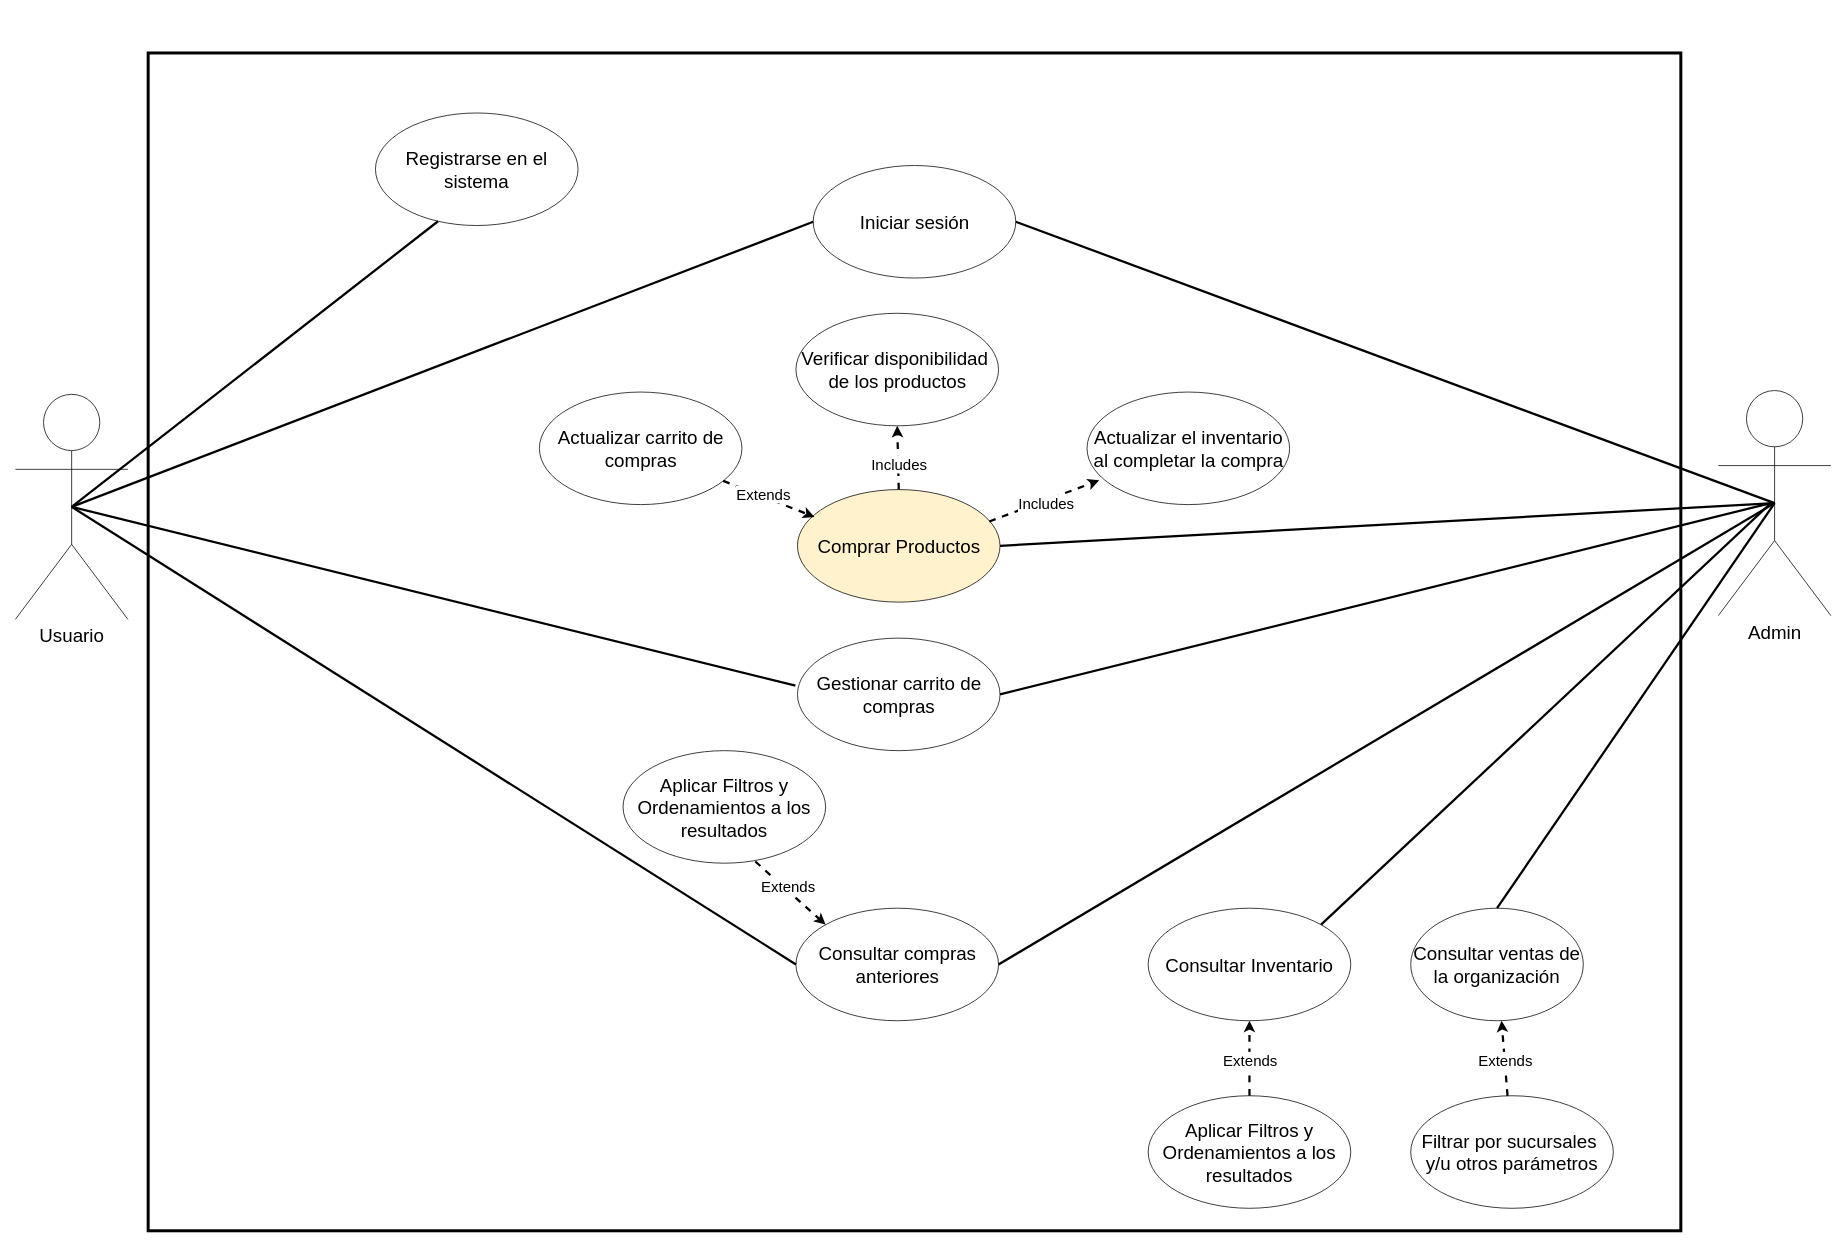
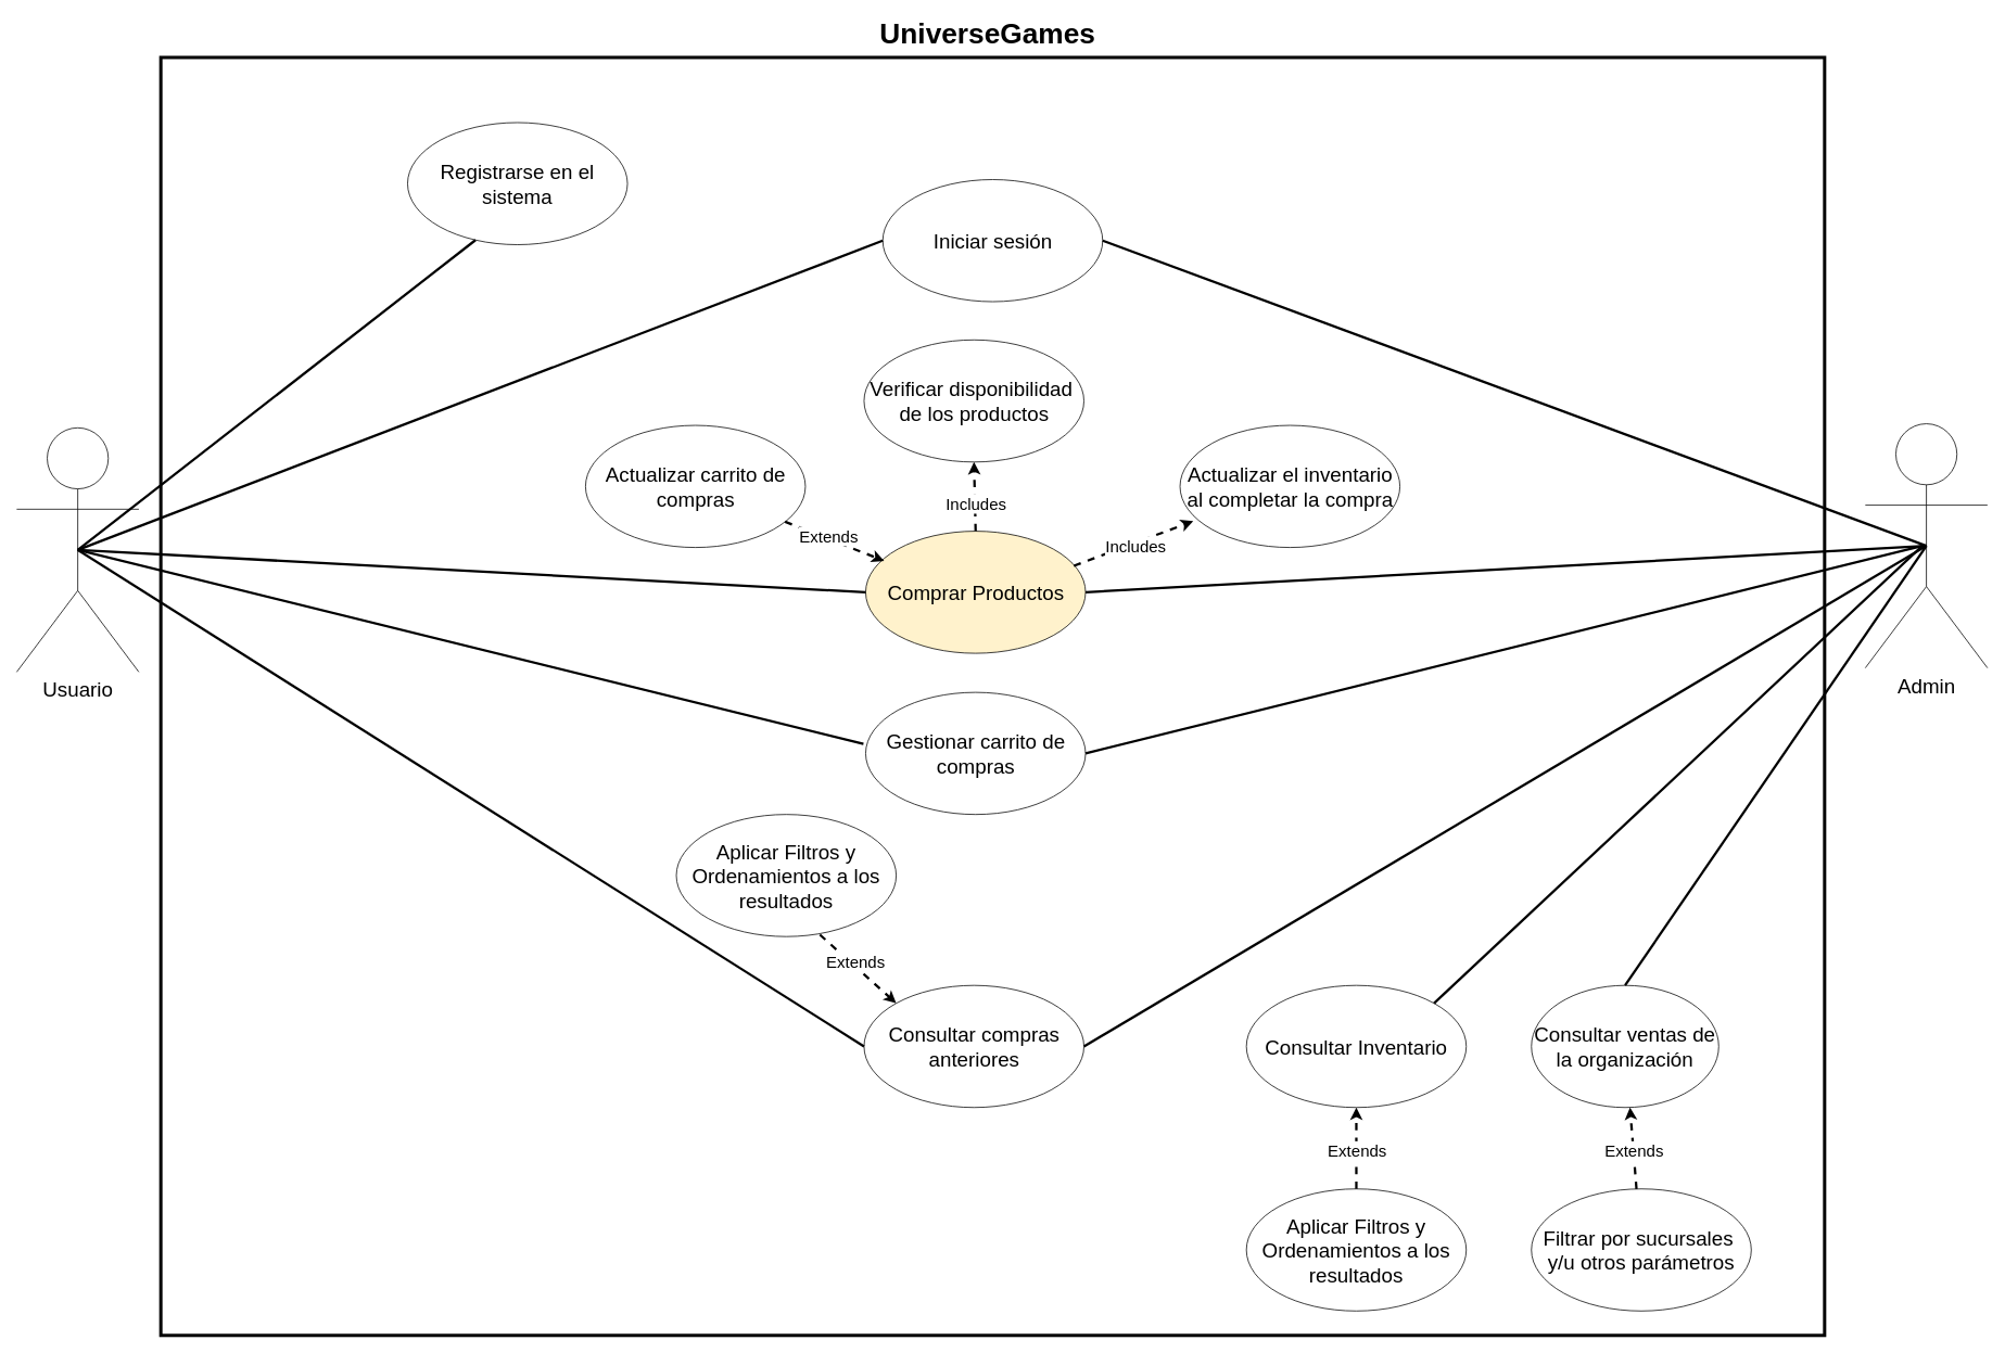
  <mxCell id="0" style=";html=1;" />
  <mxCell id="1" style=";html=1;" parent="0" />
+ <mxCell id="2" value="&lt;font style=&quot;font-size: 35px;&quot;&gt;UniverseGames&lt;/font&gt;" style="text;strokeColor=none;fillColor=none;html=1;fontSize=24;fontStyle=1;verticalAlign=middle;align=center;" vertex="1" parent="1"><mxGeometry x="190" y="20" width="2043" height="40" as="geometry" /></mxCell>
  <mxCell id="3" value="" style="rounded=0;whiteSpace=wrap;html=1;strokeWidth=4;" vertex="1" parent="1"><mxGeometry x="197" y="70" width="2043" height="1570" as="geometry" /></mxCell>
  <mxCell id="4" value="&lt;font style=&quot;font-size: 25px;&quot;&gt;Usuario&lt;/font&gt;" style="shape=umlActor;verticalLabelPosition=bottom;verticalAlign=top;html=1;outlineConnect=0;" vertex="1" parent="1"><mxGeometry x="20" y="525" width="150" height="300" as="geometry" /></mxCell>
  <mxCell id="5" value="&lt;font style=&quot;font-size: 25px;&quot;&gt;Admin&lt;/font&gt;" style="shape=umlActor;verticalLabelPosition=bottom;verticalAlign=top;html=1;outlineConnect=0;" vertex="1" parent="1"><mxGeometry x="2290" y="520" width="150" height="300" as="geometry" /></mxCell>
  <mxCell id="6" value="&lt;font style=&quot;font-size: 25px;&quot;&gt;Comprar Productos&lt;/font&gt;" style="ellipse;whiteSpace=wrap;html=1;fillColor=#fff2cc;" vertex="1" parent="1"><mxGeometry x="1062.5" y="652" width="270" height="150" as="geometry" /></mxCell>
  <mxCell id="7" value="&lt;font style=&quot;font-size: 25px;&quot;&gt;Actualizar carrito de compras&lt;/font&gt;" style="ellipse;whiteSpace=wrap;html=1;" vertex="1" parent="1"><mxGeometry x="718.5" y="522" width="270" height="150" as="geometry" /></mxCell>
  <mxCell id="8" value="&lt;font style=&quot;font-size: 25px;&quot;&gt;Actualizar el inventario al completar la compra&lt;/font&gt;" style="ellipse;whiteSpace=wrap;html=1;" vertex="1" parent="1"><mxGeometry x="1448.5" y="522" width="270" height="150" as="geometry" /></mxCell>
  <mxCell id="9" value="" style="endArrow=classic;html=1;rounded=0;entryX=0.084;entryY=0.243;entryDx=0;entryDy=0;strokeWidth=3;dashed=1;entryPerimeter=0;" edge="1" parent="1" source="7" target="6"><mxGeometry width="50" height="50" relative="1" as="geometry"><mxPoint x="700" y="510" as="sourcePoint" /><mxPoint x="750" y="460" as="targetPoint" /></mxGeometry></mxCell>
  <mxCell id="10" value="&lt;font style=&quot;font-size: 20px;&quot;&gt;Extends&lt;/font&gt;" style="edgeLabel;html=1;align=center;verticalAlign=middle;resizable=0;points=[];" connectable="0" vertex="1" parent="9"><mxGeometry x="-0.146" y="5" relative="1" as="geometry"><mxPoint x="-1" y="1" as="offset" /></mxGeometry></mxCell>
  <mxCell id="11" value="" style="endArrow=classic;html=1;rounded=0;entryX=0.06;entryY=0.784;entryDx=0;entryDy=0;strokeWidth=3;dashed=1;exitX=0.947;exitY=0.284;exitDx=0;exitDy=0;exitPerimeter=0;entryPerimeter=0;" edge="1" parent="1" source="6" target="8"><mxGeometry width="50" height="50" relative="1" as="geometry"><mxPoint x="549" y="300" as="sourcePoint" /><mxPoint x="640" y="376" as="targetPoint" /></mxGeometry></mxCell>
  <mxCell id="12" value="&lt;font style=&quot;font-size: 20px;&quot;&gt;Includes&lt;/font&gt;" style="edgeLabel;html=1;align=center;verticalAlign=middle;resizable=0;points=[];" connectable="0" vertex="1" parent="11"><mxGeometry x="-0.146" y="5" relative="1" as="geometry"><mxPoint x="14" y="3" as="offset" /></mxGeometry></mxCell>
+ <mxCell id="13" value="" style="endArrow=none;html=1;rounded=0;entryX=0;entryY=0.5;entryDx=0;entryDy=0;strokeWidth=3;exitX=0.5;exitY=0.5;exitDx=0;exitDy=0;exitPerimeter=0;" edge="1" parent="1" source="4" target="6"><mxGeometry width="50" height="50" relative="1" as="geometry"><mxPoint x="490" y="440" as="sourcePoint" /><mxPoint x="540" y="390" as="targetPoint" /></mxGeometry></mxCell>
  <mxCell id="14" value="" style="endArrow=none;html=1;rounded=0;entryX=0.5;entryY=0.5;entryDx=0;entryDy=0;strokeWidth=3;exitX=1;exitY=0.5;exitDx=0;exitDy=0;entryPerimeter=0;" edge="1" parent="1" source="6" target="5"><mxGeometry width="50" height="50" relative="1" as="geometry"><mxPoint x="860" y="414" as="sourcePoint" /><mxPoint x="1395" y="414" as="targetPoint" /></mxGeometry></mxCell>
  <mxCell id="15" value="&lt;font style=&quot;font-size: 25px;&quot;&gt;Iniciar sesión&lt;/font&gt;" style="ellipse;whiteSpace=wrap;html=1;" vertex="1" parent="1"><mxGeometry x="1083.5" y="220" width="270" height="150" as="geometry" /></mxCell>
  <mxCell id="16" value="&lt;font style=&quot;font-size: 25px;&quot;&gt;Registrarse en el sistema&lt;/font&gt;" style="ellipse;whiteSpace=wrap;html=1;" vertex="1" parent="1"><mxGeometry x="500" y="150" width="270" height="150" as="geometry" /></mxCell>
  <mxCell id="17" value="" style="endArrow=none;html=1;rounded=0;entryX=0;entryY=0.5;entryDx=0;entryDy=0;strokeWidth=3;exitX=0.5;exitY=0.5;exitDx=0;exitDy=0;exitPerimeter=0;" edge="1" parent="1" source="4" target="15"><mxGeometry width="50" height="50" relative="1" as="geometry"><mxPoint x="105" y="685" as="sourcePoint" /><mxPoint x="632" y="420" as="targetPoint" /></mxGeometry></mxCell>
  <mxCell id="18" value="" style="endArrow=none;html=1;rounded=0;entryX=0.5;entryY=0.5;entryDx=0;entryDy=0;strokeWidth=3;exitX=1;exitY=0.5;exitDx=0;exitDy=0;entryPerimeter=0;" edge="1" parent="1" source="15" target="5"><mxGeometry width="50" height="50" relative="1" as="geometry"><mxPoint x="105" y="685" as="sourcePoint" /><mxPoint x="632" y="785" as="targetPoint" /></mxGeometry></mxCell>
  <mxCell id="19" value="&lt;font style=&quot;font-size: 25px;&quot;&gt;Consultar compras anteriores&lt;/font&gt;" style="ellipse;whiteSpace=wrap;html=1;" vertex="1" parent="1"><mxGeometry x="1060.5" y="1210" width="270" height="150" as="geometry" /></mxCell>
  <mxCell id="20" value="&lt;font style=&quot;font-size: 25px;&quot;&gt;Verificar disponibilidad&amp;nbsp; de los productos&lt;/font&gt;" style="ellipse;whiteSpace=wrap;html=1;" vertex="1" parent="1"><mxGeometry x="1060.5" y="417" width="270" height="150" as="geometry" /></mxCell>
  <mxCell id="21" value="" style="endArrow=classic;html=1;rounded=0;entryX=0.5;entryY=1;entryDx=0;entryDy=0;strokeWidth=3;dashed=1;exitX=0.5;exitY=0;exitDx=0;exitDy=0;" edge="1" parent="1" source="6" target="20"><mxGeometry width="50" height="50" relative="1" as="geometry"><mxPoint x="863" y="367" as="sourcePoint" /><mxPoint x="1019" y="258" as="targetPoint" /></mxGeometry></mxCell>
  <mxCell id="22" value="&lt;font style=&quot;font-size: 20px;&quot;&gt;Includes&lt;/font&gt;" style="edgeLabel;html=1;align=center;verticalAlign=middle;resizable=0;points=[];" connectable="0" vertex="1" parent="21"><mxGeometry x="-0.146" y="5" relative="1" as="geometry"><mxPoint x="6" y="1" as="offset" /></mxGeometry></mxCell>
  <mxCell id="23" value="&lt;font style=&quot;font-size: 25px;&quot;&gt;Aplicar Filtros y Ordenamientos a los&lt;/font&gt;&lt;div&gt;&lt;font style=&quot;font-size: 25px;&quot;&gt;resultados&lt;/font&gt;&lt;/div&gt;" style="ellipse;whiteSpace=wrap;html=1;" vertex="1" parent="1"><mxGeometry x="830" y="1000" width="270" height="150" as="geometry" /></mxCell>
  <mxCell id="24" value="" style="endArrow=classic;html=1;rounded=0;entryX=0;entryY=0;entryDx=0;entryDy=0;strokeWidth=3;dashed=1;exitX=0.653;exitY=0.985;exitDx=0;exitDy=0;exitPerimeter=0;" edge="1" parent="1" source="23" target="19"><mxGeometry width="50" height="50" relative="1" as="geometry"><mxPoint x="620" y="648" as="sourcePoint" /><mxPoint x="696" y="714" as="targetPoint" /></mxGeometry></mxCell>
  <mxCell id="25" value="&lt;font style=&quot;font-size: 20px;&quot;&gt;Extends&lt;/font&gt;" style="edgeLabel;html=1;align=center;verticalAlign=middle;resizable=0;points=[];" connectable="0" vertex="1" parent="24"><mxGeometry x="-0.146" y="5" relative="1" as="geometry"><mxPoint as="offset" /></mxGeometry></mxCell>
  <mxCell id="26" value="" style="endArrow=none;html=1;rounded=0;strokeWidth=3;exitX=1;exitY=0.5;exitDx=0;exitDy=0;entryX=0.5;entryY=0.5;entryDx=0;entryDy=0;entryPerimeter=0;" edge="1" parent="1" source="19" target="5"><mxGeometry width="50" height="50" relative="1" as="geometry"><mxPoint x="902" y="775" as="sourcePoint" /><mxPoint x="1450" y="680" as="targetPoint" /></mxGeometry></mxCell>
  <mxCell id="27" value="" style="endArrow=none;html=1;rounded=0;strokeWidth=3;exitX=0.5;exitY=0.5;exitDx=0;exitDy=0;exitPerimeter=0;entryX=0;entryY=0.5;entryDx=0;entryDy=0;" edge="1" parent="1" source="4" target="19"><mxGeometry width="50" height="50" relative="1" as="geometry"><mxPoint x="105" y="685" as="sourcePoint" /><mxPoint x="632" y="775" as="targetPoint" /></mxGeometry></mxCell>
  <mxCell id="28" value="" style="endArrow=none;html=1;rounded=0;strokeWidth=3;exitX=0.5;exitY=0.5;exitDx=0;exitDy=0;exitPerimeter=0;entryX=0.309;entryY=0.962;entryDx=0;entryDy=0;entryPerimeter=0;" edge="1" parent="1" source="4" target="16"><mxGeometry width="50" height="50" relative="1" as="geometry"><mxPoint x="105" y="685" as="sourcePoint" /><mxPoint x="642" y="305" as="targetPoint" /></mxGeometry></mxCell>
  <mxCell id="29" value="&lt;font style=&quot;font-size: 25px;&quot;&gt;Consultar ventas de la organización&lt;/font&gt;" style="ellipse;whiteSpace=wrap;html=1;" vertex="1" parent="1"><mxGeometry x="1880" y="1210" width="230" height="150" as="geometry" /></mxCell>
  <mxCell id="30" style="edgeStyle=orthogonalEdgeStyle;rounded=0;orthogonalLoop=1;jettySize=auto;html=1;exitX=0.5;exitY=1;exitDx=0;exitDy=0;" edge="1" parent="1" source="3" target="3"><mxGeometry relative="1" as="geometry" /></mxCell>
  <mxCell id="31" value="&lt;font style=&quot;font-size: 25px;&quot;&gt;Consultar Inventario&lt;/font&gt;" style="ellipse;whiteSpace=wrap;html=1;" vertex="1" parent="1"><mxGeometry x="1530" y="1210" width="270" height="150" as="geometry" /></mxCell>
  <mxCell id="32" value="&lt;font style=&quot;font-size: 25px;&quot;&gt;Filtrar por sucursales&amp;nbsp;&lt;/font&gt;&lt;div&gt;&lt;font style=&quot;font-size: 25px;&quot;&gt;y/u otros parámetros&lt;/font&gt;&lt;/div&gt;" style="ellipse;whiteSpace=wrap;html=1;" vertex="1" parent="1"><mxGeometry x="1880" y="1460" width="270" height="150" as="geometry" /></mxCell>
  <mxCell id="33" value="" style="endArrow=none;html=1;rounded=0;strokeWidth=3;exitX=1;exitY=0;exitDx=0;exitDy=0;" edge="1" parent="1" source="31"><mxGeometry width="50" height="50" relative="1" as="geometry"><mxPoint x="1340" y="1085" as="sourcePoint" /><mxPoint x="2360" y="670" as="targetPoint" /></mxGeometry></mxCell>
  <mxCell id="34" value="" style="endArrow=none;html=1;rounded=0;strokeWidth=3;exitX=0.5;exitY=0;exitDx=0;exitDy=0;entryX=0.5;entryY=0.5;entryDx=0;entryDy=0;entryPerimeter=0;" edge="1" parent="1" source="29" target="5"><mxGeometry width="50" height="50" relative="1" as="geometry"><mxPoint x="1585" y="1060" as="sourcePoint" /><mxPoint x="2360" y="670" as="targetPoint" /></mxGeometry></mxCell>
  <mxCell id="35" value="" style="endArrow=classic;html=1;rounded=0;strokeWidth=3;dashed=1;" edge="1" parent="1" source="32" target="29"><mxGeometry width="50" height="50" relative="1" as="geometry"><mxPoint x="1016" y="948" as="sourcePoint" /><mxPoint x="1110" y="1032" as="targetPoint" /></mxGeometry></mxCell>
  <mxCell id="36" value="&lt;font style=&quot;font-size: 20px;&quot;&gt;Extends&lt;/font&gt;" style="edgeLabel;html=1;align=center;verticalAlign=middle;resizable=0;points=[];" connectable="0" vertex="1" parent="35"><mxGeometry x="-0.146" y="5" relative="1" as="geometry"><mxPoint x="5" y="-5" as="offset" /></mxGeometry></mxCell>
  <mxCell id="37" value="&lt;font style=&quot;font-size: 25px;&quot;&gt;Aplicar Filtros y Ordenamientos a los&lt;/font&gt;&lt;div&gt;&lt;font style=&quot;font-size: 25px;&quot;&gt;resultados&lt;/font&gt;&lt;/div&gt;" style="ellipse;whiteSpace=wrap;html=1;" vertex="1" parent="1"><mxGeometry x="1530" y="1460" width="270" height="150" as="geometry" /></mxCell>
  <mxCell id="38" value="" style="endArrow=classic;html=1;rounded=0;strokeWidth=3;dashed=1;exitX=0.5;exitY=0;exitDx=0;exitDy=0;entryX=0.5;entryY=1;entryDx=0;entryDy=0;" edge="1" parent="1" source="37" target="31"><mxGeometry width="50" height="50" relative="1" as="geometry"><mxPoint x="2005" y="1310" as="sourcePoint" /><mxPoint x="2005" y="1210" as="targetPoint" /></mxGeometry></mxCell>
  <mxCell id="39" value="&lt;font style=&quot;font-size: 20px;&quot;&gt;Extends&lt;/font&gt;" style="edgeLabel;html=1;align=center;verticalAlign=middle;resizable=0;points=[];" connectable="0" vertex="1" parent="38"><mxGeometry x="-0.146" y="5" relative="1" as="geometry"><mxPoint x="5" y="-5" as="offset" /></mxGeometry></mxCell>
  <mxCell id="40" value="&lt;font style=&quot;font-size: 25px;&quot;&gt;Gestionar carrito de compras&lt;/font&gt;" style="ellipse;whiteSpace=wrap;html=1;" vertex="1" parent="1"><mxGeometry x="1062.5" y="850" width="270" height="150" as="geometry" /></mxCell>
  <mxCell id="41" value="" style="endArrow=none;html=1;rounded=0;entryX=-0.01;entryY=0.422;entryDx=0;entryDy=0;strokeWidth=3;entryPerimeter=0;exitX=0.5;exitY=0.5;exitDx=0;exitDy=0;exitPerimeter=0;" edge="1" parent="1" source="4" target="40"><mxGeometry width="50" height="50" relative="1" as="geometry"><mxPoint x="100" y="680" as="sourcePoint" /><mxPoint x="1073" y="737" as="targetPoint" /></mxGeometry></mxCell>
  <mxCell id="42" value="" style="endArrow=none;html=1;rounded=0;strokeWidth=3;exitX=1;exitY=0.5;exitDx=0;exitDy=0;" edge="1" parent="1" source="40"><mxGeometry width="50" height="50" relative="1" as="geometry"><mxPoint x="1341" y="1325" as="sourcePoint" /><mxPoint x="2360" y="670" as="targetPoint" /></mxGeometry></mxCell>
